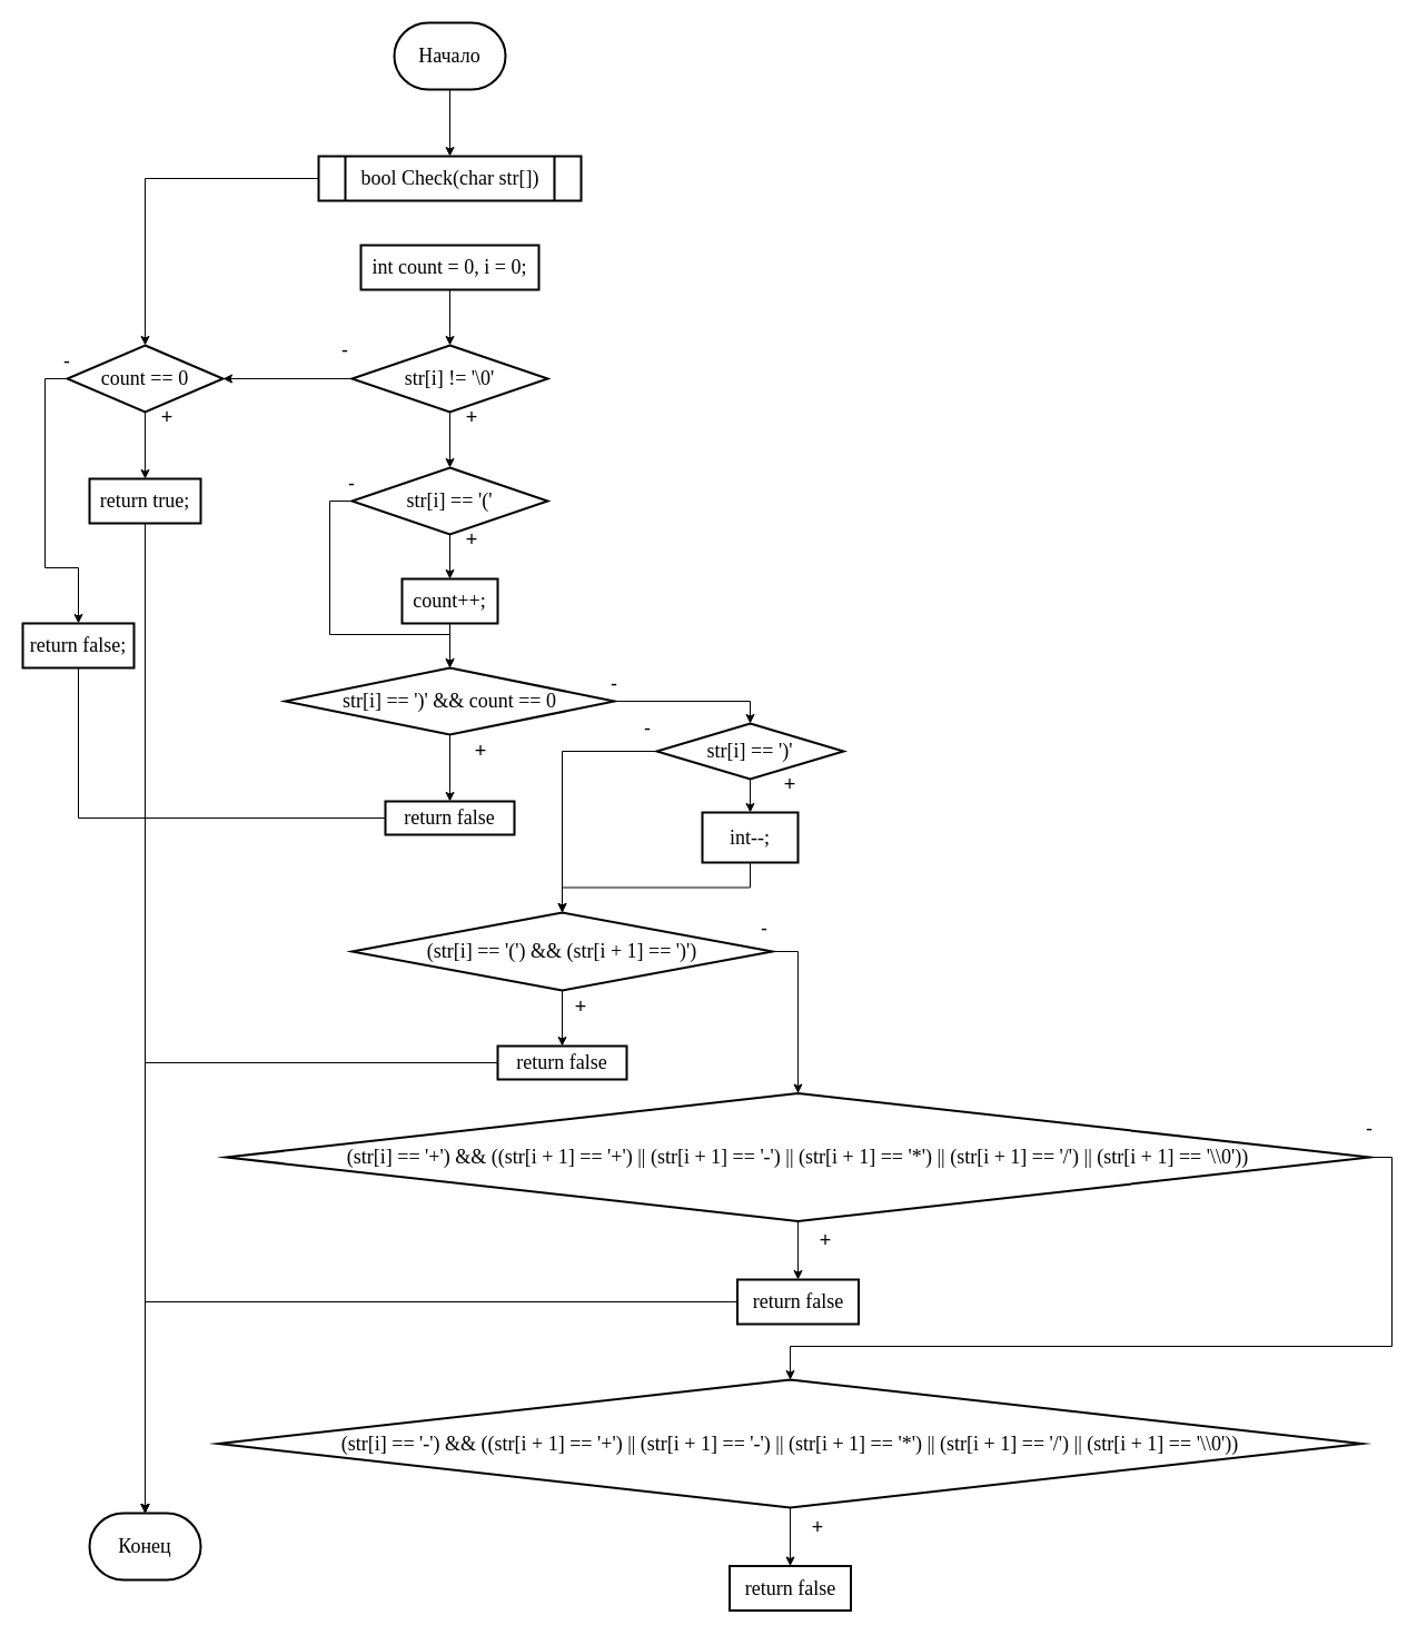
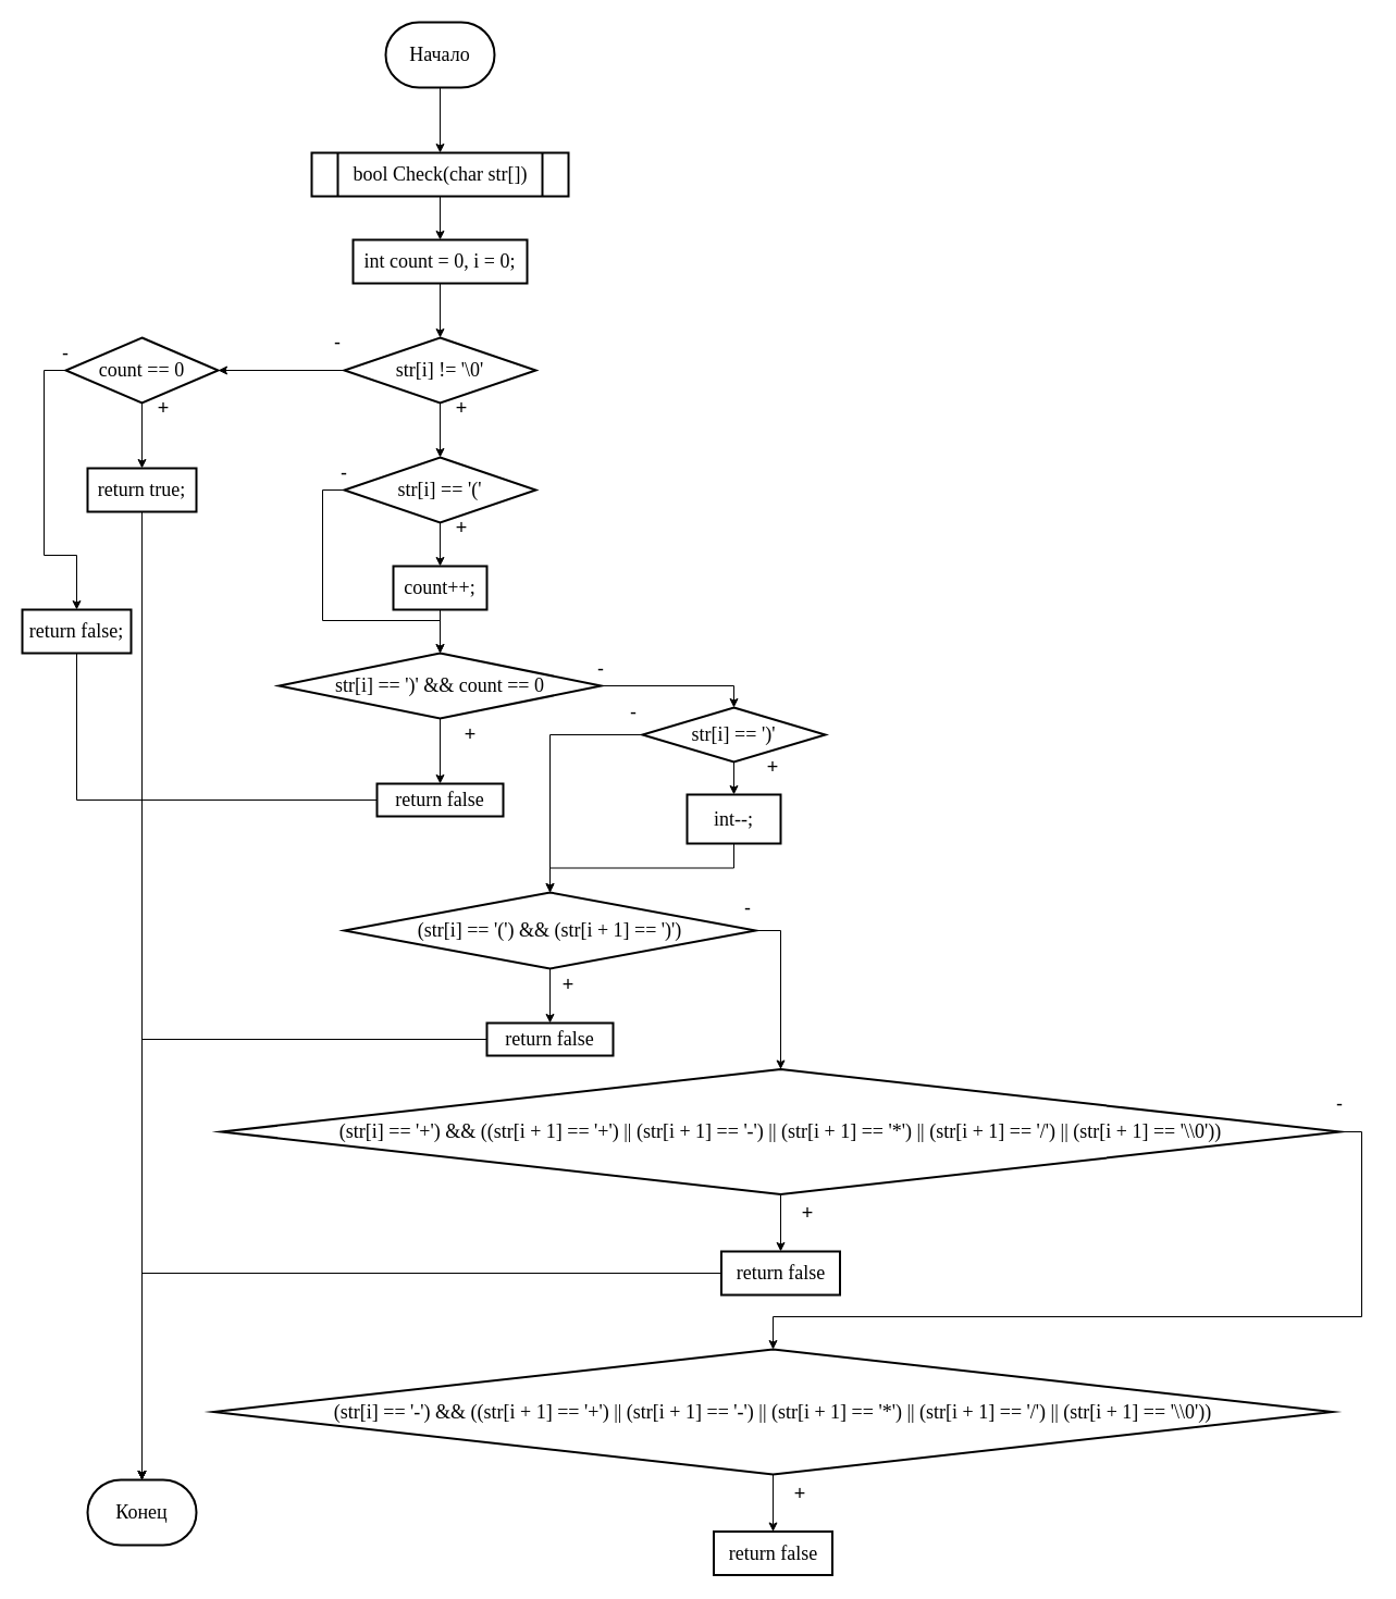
  <mxCell id="0" />
  <mxCell id="1" parent="0" />
  <mxCell id="2" value="" style="edgeStyle=orthogonalEdgeStyle;rounded=0;orthogonalLoop=1;jettySize=auto;html=1;" edge="1" parent="1" source="3" target="6"><mxGeometry relative="1" as="geometry" /></mxCell>
  <mxCell id="3" value="Начало" style="strokeWidth=2;html=1;shape=mxgraph.flowchart.terminator;whiteSpace=wrap;fontSize=18;fontFamily=Times New Roman;" vertex="1" parent="1"><mxGeometry x="354" y="20" width="100" height="60" as="geometry" /></mxCell>
  <mxCell id="4" value="Конец" style="strokeWidth=2;html=1;shape=mxgraph.flowchart.terminator;whiteSpace=wrap;fontSize=18;fontFamily=Times New Roman;" vertex="1" parent="1"><mxGeometry x="80" y="1360" width="100" height="60" as="geometry" /></mxCell>
- <mxCell id="5" value="" style="edgeStyle=orthogonalEdgeStyle;rounded=0;orthogonalLoop=1;jettySize=auto;html=1;" edge="1" parent="1" source="6" target="27"><mxGeometry relative="1" as="geometry" /></mxCell>
+ <mxCell id="5" value="" style="edgeStyle=orthogonalEdgeStyle;rounded=0;orthogonalLoop=1;jettySize=auto;html=1;" edge="1" parent="1" source="6" target="8"><mxGeometry relative="1" as="geometry" /></mxCell>
  <mxCell id="6" value="bool Check(char str[])" style="shape=process;whiteSpace=wrap;html=1;backgroundOutline=1;fontSize=18;fontFamily=Times New Roman;strokeWidth=2;" vertex="1" parent="1"><mxGeometry x="286" y="140" width="236" height="40" as="geometry" /></mxCell>
  <mxCell id="7" value="" style="edgeStyle=orthogonalEdgeStyle;rounded=0;orthogonalLoop=1;jettySize=auto;html=1;" edge="1" parent="1" source="8" target="11"><mxGeometry relative="1" as="geometry" /></mxCell>
  <mxCell id="8" value="int count = 0, i = 0;" style="whiteSpace=wrap;html=1;fontSize=18;fontFamily=Times New Roman;strokeWidth=2;" vertex="1" parent="1"><mxGeometry x="324" y="220" width="160" height="40" as="geometry" /></mxCell>
  <mxCell id="9" value="" style="edgeStyle=orthogonalEdgeStyle;rounded=0;orthogonalLoop=1;jettySize=auto;html=1;" edge="1" parent="1" source="11" target="16"><mxGeometry relative="1" as="geometry" /></mxCell>
  <mxCell id="10" value="" style="edgeStyle=orthogonalEdgeStyle;rounded=0;orthogonalLoop=1;jettySize=auto;html=1;" edge="1" parent="1" source="11" target="27"><mxGeometry relative="1" as="geometry" /></mxCell>
  <mxCell id="11" value="str[i] != '\0'" style="rhombus;whiteSpace=wrap;html=1;fontSize=18;fontFamily=Times New Roman;strokeWidth=2;" vertex="1" parent="1"><mxGeometry x="316" y="310" width="176" height="60" as="geometry" /></mxCell>
  <mxCell id="12" value="-" style="text;html=1;align=center;verticalAlign=middle;whiteSpace=wrap;rounded=0;fontSize=18;" vertex="1" parent="1"><mxGeometry x="30" y="310" width="60" height="30" as="geometry" /></mxCell>
  <mxCell id="13" value="-" style="text;html=1;align=center;verticalAlign=middle;whiteSpace=wrap;rounded=0;fontSize=18;" vertex="1" parent="1"><mxGeometry x="280" y="300" width="60" height="30" as="geometry" /></mxCell>
  <mxCell id="14" value="" style="edgeStyle=orthogonalEdgeStyle;rounded=0;orthogonalLoop=1;jettySize=auto;html=1;" edge="1" parent="1" source="16" target="19"><mxGeometry relative="1" as="geometry" /></mxCell>
  <mxCell id="15" style="edgeStyle=orthogonalEdgeStyle;rounded=0;orthogonalLoop=1;jettySize=auto;html=1;entryX=0.5;entryY=0;entryDx=0;entryDy=0;exitX=0;exitY=0.5;exitDx=0;exitDy=0;" edge="1" parent="1" source="16" target="22"><mxGeometry relative="1" as="geometry"><Array as="points"><mxPoint x="296" y="450" /><mxPoint x="296" y="570" /><mxPoint x="404" y="570" /></Array></mxGeometry></mxCell>
  <mxCell id="16" value="str[i] == '('" style="rhombus;whiteSpace=wrap;html=1;fontSize=18;fontFamily=Times New Roman;strokeWidth=2;" vertex="1" parent="1"><mxGeometry x="316" y="420" width="176" height="60" as="geometry" /></mxCell>
  <mxCell id="17" value="+" style="text;html=1;align=center;verticalAlign=middle;whiteSpace=wrap;rounded=0;fontSize=18;" vertex="1" parent="1"><mxGeometry x="394" y="360" width="60" height="30" as="geometry" /></mxCell>
  <mxCell id="18" value="" style="edgeStyle=orthogonalEdgeStyle;rounded=0;orthogonalLoop=1;jettySize=auto;html=1;endArrow=open;" edge="1" parent="1" source="19" target="22"><mxGeometry relative="1" as="geometry" /></mxCell>
  <mxCell id="19" value="count++;" style="whiteSpace=wrap;html=1;fontSize=18;fontFamily=Times New Roman;strokeWidth=2;" vertex="1" parent="1"><mxGeometry x="361" y="520" width="86" height="40" as="geometry" /></mxCell>
  <mxCell id="20" value="" style="edgeStyle=orthogonalEdgeStyle;rounded=0;orthogonalLoop=1;jettySize=auto;html=1;" edge="1" parent="1" source="22" target="24"><mxGeometry relative="1" as="geometry" /></mxCell>
  <mxCell id="21" value="" style="edgeStyle=orthogonalEdgeStyle;rounded=0;orthogonalLoop=1;jettySize=auto;html=1;entryX=0.5;entryY=0;entryDx=0;entryDy=0;" edge="1" parent="1" source="22" target="38"><mxGeometry relative="1" as="geometry" /></mxCell>
  <mxCell id="22" value="str[i] == ')' &amp;amp;&amp;amp; count == 0" style="rhombus;whiteSpace=wrap;html=1;fontSize=18;fontFamily=Times New Roman;strokeWidth=2;" vertex="1" parent="1"><mxGeometry x="256" y="600" width="296" height="60" as="geometry" /></mxCell>
  <mxCell id="23" value="+" style="text;html=1;align=center;verticalAlign=middle;whiteSpace=wrap;rounded=0;fontSize=18;" vertex="1" parent="1"><mxGeometry x="402" y="660" width="60" height="30" as="geometry" /></mxCell>
  <mxCell id="24" value="return false" style="whiteSpace=wrap;html=1;fontSize=18;fontFamily=Times New Roman;strokeWidth=2;" vertex="1" parent="1"><mxGeometry x="346" y="720" width="116" height="30" as="geometry" /></mxCell>
  <mxCell id="25" value="" style="edgeStyle=orthogonalEdgeStyle;rounded=0;orthogonalLoop=1;jettySize=auto;html=1;" edge="1" parent="1" source="27" target="28"><mxGeometry relative="1" as="geometry" /></mxCell>
  <mxCell id="26" value="" style="edgeStyle=orthogonalEdgeStyle;rounded=0;orthogonalLoop=1;jettySize=auto;html=1;exitX=0;exitY=0.5;exitDx=0;exitDy=0;" edge="1" parent="1" source="27" target="29"><mxGeometry relative="1" as="geometry"><Array as="points"><mxPoint x="40" y="340" /><mxPoint x="40" y="510" /><mxPoint x="70" y="510" /></Array></mxGeometry></mxCell>
  <mxCell id="27" value="count == 0" style="rhombus;whiteSpace=wrap;html=1;fontSize=18;fontFamily=Times New Roman;strokeWidth=2;" vertex="1" parent="1"><mxGeometry x="60" y="310" width="140" height="60" as="geometry" /></mxCell>
  <mxCell id="28" value="return true;" style="whiteSpace=wrap;html=1;fontSize=18;fontFamily=Times New Roman;strokeWidth=2;" vertex="1" parent="1"><mxGeometry x="80" y="430" width="100" height="40" as="geometry" /></mxCell>
  <mxCell id="29" value="return false;" style="whiteSpace=wrap;html=1;fontSize=18;fontFamily=Times New Roman;strokeWidth=2;" vertex="1" parent="1"><mxGeometry x="20" y="560" width="100" height="40" as="geometry" /></mxCell>
  <mxCell id="30" value="+" style="text;html=1;align=center;verticalAlign=middle;whiteSpace=wrap;rounded=0;fontSize=18;" vertex="1" parent="1"><mxGeometry x="120" y="360" width="60" height="30" as="geometry" /></mxCell>
  <mxCell id="31" style="edgeStyle=orthogonalEdgeStyle;rounded=0;orthogonalLoop=1;jettySize=auto;html=1;entryX=0.5;entryY=0;entryDx=0;entryDy=0;entryPerimeter=0;" edge="1" parent="1" source="28" target="4"><mxGeometry relative="1" as="geometry" /></mxCell>
  <mxCell id="32" style="edgeStyle=orthogonalEdgeStyle;rounded=0;orthogonalLoop=1;jettySize=auto;html=1;entryX=0.5;entryY=0;entryDx=0;entryDy=0;entryPerimeter=0;exitX=0.5;exitY=1;exitDx=0;exitDy=0;" edge="1" parent="1" source="29" target="4"><mxGeometry relative="1" as="geometry"><mxPoint x="70" y="595" as="sourcePoint" /><mxPoint x="130" y="765" as="targetPoint" /><Array as="points"><mxPoint x="70" y="735" /><mxPoint x="130" y="735" /></Array></mxGeometry></mxCell>
  <mxCell id="33" value="+" style="text;html=1;align=center;verticalAlign=middle;whiteSpace=wrap;rounded=0;fontSize=18;" vertex="1" parent="1"><mxGeometry x="394" y="470" width="60" height="30" as="geometry" /></mxCell>
  <mxCell id="34" value="-" style="text;html=1;align=center;verticalAlign=middle;whiteSpace=wrap;rounded=0;fontSize=18;" vertex="1" parent="1"><mxGeometry x="286" y="420" width="60" height="30" as="geometry" /></mxCell>
  <mxCell id="35" style="edgeStyle=orthogonalEdgeStyle;rounded=0;orthogonalLoop=1;jettySize=auto;html=1;entryX=0.5;entryY=0;entryDx=0;entryDy=0;entryPerimeter=0;" edge="1" parent="1" source="24" target="4"><mxGeometry relative="1" as="geometry" /></mxCell>
  <mxCell id="36" value="" style="edgeStyle=orthogonalEdgeStyle;rounded=0;orthogonalLoop=1;jettySize=auto;html=1;" edge="1" parent="1" source="38" target="42"><mxGeometry relative="1" as="geometry" /></mxCell>
  <mxCell id="37" style="edgeStyle=orthogonalEdgeStyle;rounded=0;orthogonalLoop=1;jettySize=auto;html=1;exitX=0;exitY=0.5;exitDx=0;exitDy=0;entryX=0.5;entryY=0;entryDx=0;entryDy=0;" edge="1" parent="1" source="38" target="45"><mxGeometry relative="1" as="geometry" /></mxCell>
  <mxCell id="38" value="str[i] == ')'" style="rhombus;whiteSpace=wrap;html=1;fontSize=18;fontFamily=Times New Roman;strokeWidth=2;" vertex="1" parent="1"><mxGeometry x="590" y="650" width="168" height="50" as="geometry" /></mxCell>
  <mxCell id="39" value="-" style="text;html=1;align=center;verticalAlign=middle;whiteSpace=wrap;rounded=0;fontSize=18;" vertex="1" parent="1"><mxGeometry x="522" y="600" width="60" height="30" as="geometry" /></mxCell>
  <mxCell id="40" value="+" style="text;html=1;align=center;verticalAlign=middle;whiteSpace=wrap;rounded=0;fontSize=18;" vertex="1" parent="1"><mxGeometry x="680" y="690" width="60" height="30" as="geometry" /></mxCell>
  <mxCell id="41" style="edgeStyle=orthogonalEdgeStyle;rounded=0;orthogonalLoop=1;jettySize=auto;html=1;entryX=0.5;entryY=0;entryDx=0;entryDy=0;" edge="1" parent="1" source="42" target="45"><mxGeometry relative="1" as="geometry" /></mxCell>
  <mxCell id="42" value="int--;" style="whiteSpace=wrap;html=1;fontSize=18;fontFamily=Times New Roman;strokeWidth=2;" vertex="1" parent="1"><mxGeometry x="631" y="730" width="86" height="45" as="geometry" /></mxCell>
  <mxCell id="43" value="" style="edgeStyle=orthogonalEdgeStyle;rounded=0;orthogonalLoop=1;jettySize=auto;html=1;" edge="1" parent="1" source="45" target="47"><mxGeometry relative="1" as="geometry" /></mxCell>
  <mxCell id="44" style="edgeStyle=orthogonalEdgeStyle;rounded=0;orthogonalLoop=1;jettySize=auto;html=1;entryX=0.5;entryY=0;entryDx=0;entryDy=0;exitX=1;exitY=0.5;exitDx=0;exitDy=0;" edge="1" parent="1" source="45" target="52"><mxGeometry relative="1" as="geometry" /></mxCell>
  <mxCell id="45" value="(str[i] == '(') &amp;amp;&amp;amp; (str[i + 1] == ')')" style="rhombus;whiteSpace=wrap;html=1;fontSize=18;fontFamily=Times New Roman;strokeWidth=2;" vertex="1" parent="1"><mxGeometry x="316" y="820" width="378" height="70" as="geometry" /></mxCell>
  <mxCell id="46" value="-" style="text;html=1;align=center;verticalAlign=middle;whiteSpace=wrap;rounded=0;fontSize=18;" vertex="1" parent="1"><mxGeometry x="552" y="640" width="60" height="30" as="geometry" /></mxCell>
  <mxCell id="47" value="return false" style="whiteSpace=wrap;html=1;fontSize=18;fontFamily=Times New Roman;strokeWidth=2;" vertex="1" parent="1"><mxGeometry x="447" y="940" width="116" height="30" as="geometry" /></mxCell>
  <mxCell id="48" style="edgeStyle=orthogonalEdgeStyle;rounded=0;orthogonalLoop=1;jettySize=auto;html=1;entryX=0.5;entryY=0;entryDx=0;entryDy=0;entryPerimeter=0;" edge="1" parent="1" source="47" target="4"><mxGeometry relative="1" as="geometry" /></mxCell>
  <mxCell id="49" value="+" style="text;html=1;align=center;verticalAlign=middle;whiteSpace=wrap;rounded=0;fontSize=18;" vertex="1" parent="1"><mxGeometry x="492" y="890" width="60" height="30" as="geometry" /></mxCell>
  <mxCell id="50" value="" style="edgeStyle=orthogonalEdgeStyle;rounded=0;orthogonalLoop=1;jettySize=auto;html=1;" edge="1" parent="1" source="52" target="54"><mxGeometry relative="1" as="geometry" /></mxCell>
  <mxCell id="51" style="edgeStyle=orthogonalEdgeStyle;rounded=0;orthogonalLoop=1;jettySize=auto;html=1;entryX=0.5;entryY=0;entryDx=0;entryDy=0;exitX=1;exitY=0.5;exitDx=0;exitDy=0;" edge="1" parent="1" source="52" target="57"><mxGeometry relative="1" as="geometry"><Array as="points"><mxPoint x="1251" y="1040" /><mxPoint x="1251" y="1210" /><mxPoint x="710" y="1210" /></Array></mxGeometry></mxCell>
  <mxCell id="52" value="(str[i] == '+') &amp;amp;&amp;amp; ((str[i + 1] == '+') || (str[i + 1] == '-') || (str[i + 1] == '*') || (str[i + 1] == '/') || (str[i + 1] == '\\0'))" style="rhombus;whiteSpace=wrap;html=1;fontSize=18;fontFamily=Times New Roman;strokeWidth=2;" vertex="1" parent="1"><mxGeometry x="203" y="982.5" width="1028" height="115" as="geometry" /></mxCell>
  <mxCell id="53" value="-" style="text;html=1;align=center;verticalAlign=middle;whiteSpace=wrap;rounded=0;fontSize=18;" vertex="1" parent="1"><mxGeometry x="657" y="820" width="60" height="30" as="geometry" /></mxCell>
  <mxCell id="54" value="return false" style="whiteSpace=wrap;html=1;fontSize=18;fontFamily=Times New Roman;strokeWidth=2;" vertex="1" parent="1"><mxGeometry x="662.5" y="1150" width="109" height="40" as="geometry" /></mxCell>
  <mxCell id="55" value="+" style="text;html=1;align=center;verticalAlign=middle;whiteSpace=wrap;rounded=0;fontSize=18;" vertex="1" parent="1"><mxGeometry x="711.5" y="1100" width="60" height="30" as="geometry" /></mxCell>
  <mxCell id="56" value="" style="edgeStyle=orthogonalEdgeStyle;rounded=0;orthogonalLoop=1;jettySize=auto;html=1;" edge="1" parent="1" source="57" target="58"><mxGeometry relative="1" as="geometry" /></mxCell>
  <mxCell id="57" value="(str[i] == '-') &amp;amp;&amp;amp; ((str[i + 1] == '+') || (str[i + 1] == '-') || (str[i + 1] == '*') || (str[i + 1] == '/') || (str[i + 1] == '\\0'))" style="rhombus;whiteSpace=wrap;html=1;fontSize=18;fontFamily=Times New Roman;strokeWidth=2;" vertex="1" parent="1"><mxGeometry x="196" y="1240" width="1028" height="115" as="geometry" /></mxCell>
  <mxCell id="58" value="return false" style="whiteSpace=wrap;html=1;fontSize=18;fontFamily=Times New Roman;strokeWidth=2;" vertex="1" parent="1"><mxGeometry x="655.5" y="1407.5" width="109" height="40" as="geometry" /></mxCell>
  <mxCell id="59" value="+" style="text;html=1;align=center;verticalAlign=middle;whiteSpace=wrap;rounded=0;fontSize=18;" vertex="1" parent="1"><mxGeometry x="704.5" y="1357.5" width="60" height="30" as="geometry" /></mxCell>
  <mxCell id="60" style="edgeStyle=orthogonalEdgeStyle;rounded=0;orthogonalLoop=1;jettySize=auto;html=1;entryX=0.5;entryY=0;entryDx=0;entryDy=0;entryPerimeter=0;" edge="1" parent="1" source="54" target="4"><mxGeometry relative="1" as="geometry" /></mxCell>
  <mxCell id="61" value="-" style="text;html=1;align=center;verticalAlign=middle;whiteSpace=wrap;rounded=0;fontSize=18;" vertex="1" parent="1"><mxGeometry x="1201" y="1000" width="60" height="30" as="geometry" /></mxCell>
